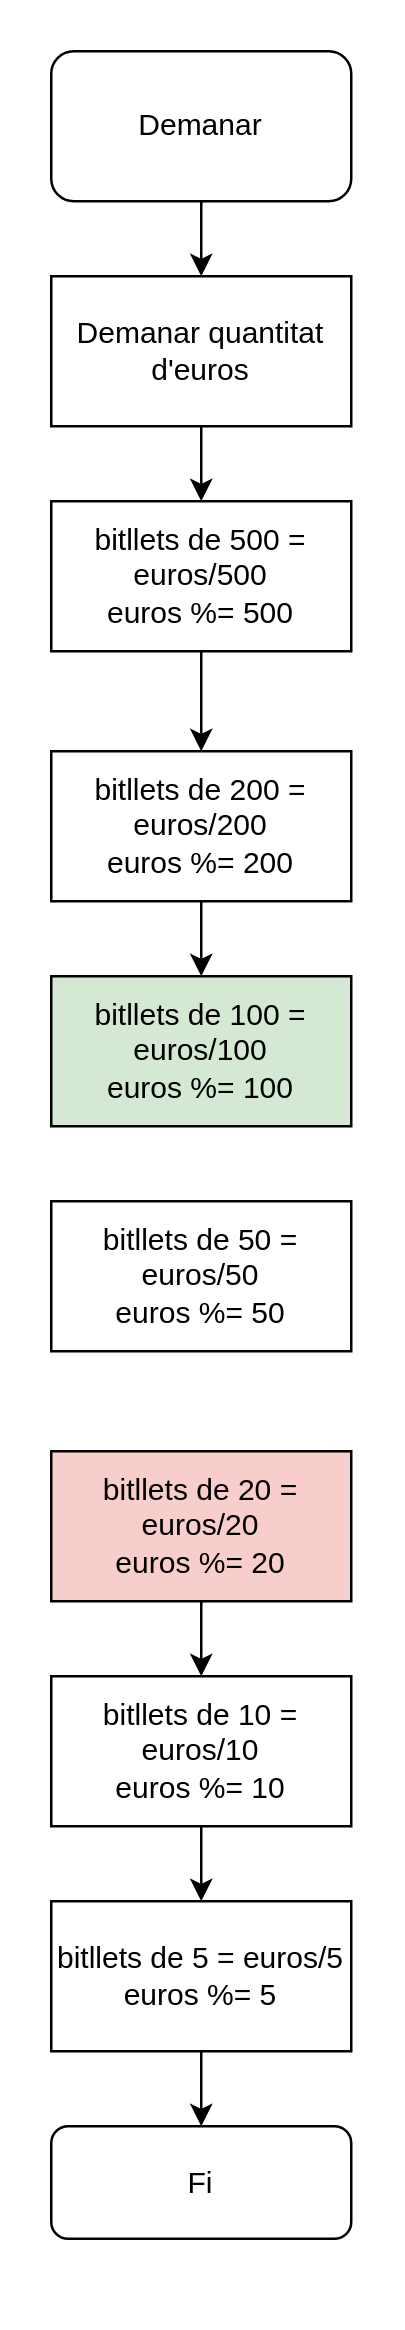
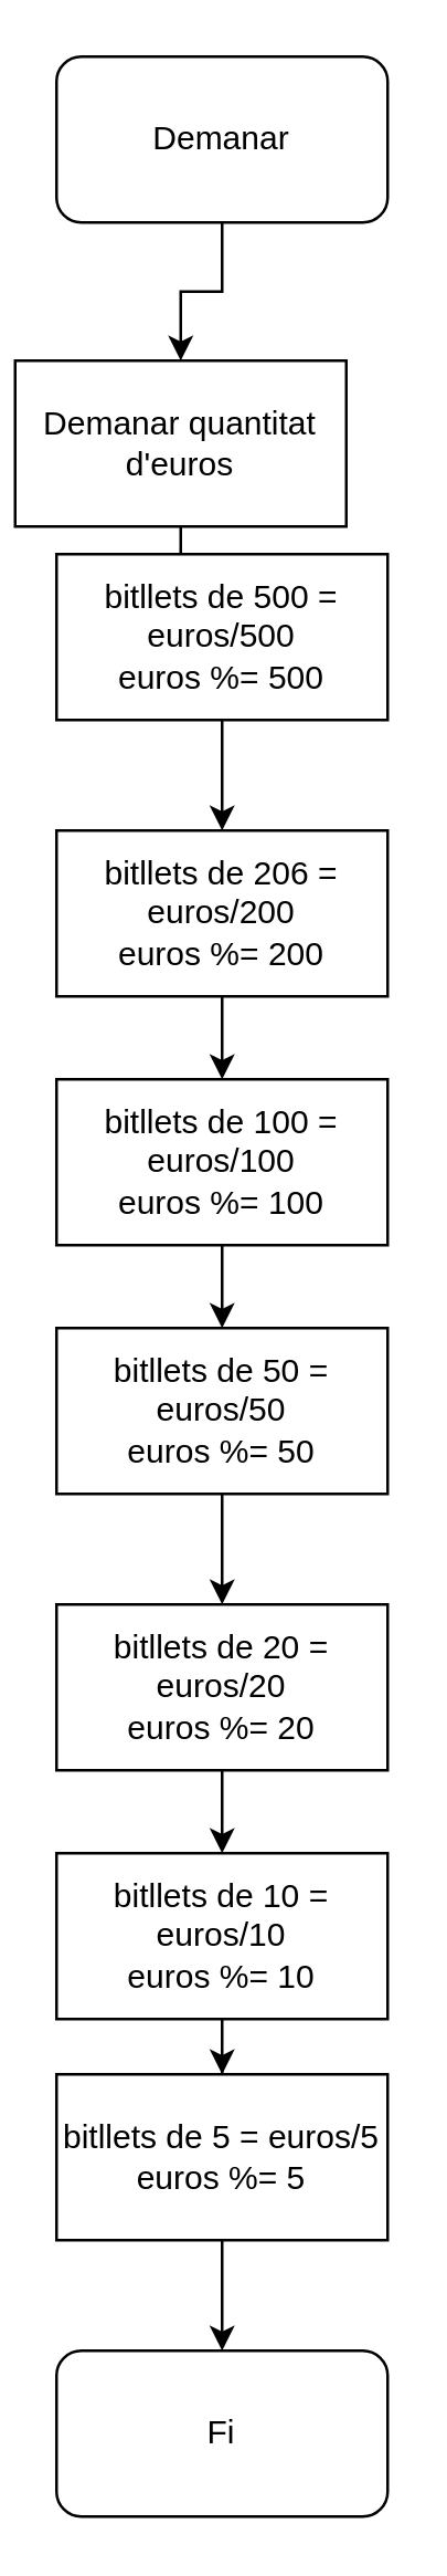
  <mxCell id="0" />
  <mxCell id="1" parent="0" />
  <mxCell id="2" style="edgeStyle=orthogonalEdgeStyle;rounded=0;orthogonalLoop=1;jettySize=auto;html=1;entryX=0.5;entryY=0;entryDx=0;entryDy=0;" parent="1" source="3" target="5" edge="1"><mxGeometry relative="1" as="geometry" /></mxCell>
  <mxCell id="3" value="&lt;div&gt;Demanar&lt;/div&gt;" style="rounded=1;whiteSpace=wrap;html=1;" parent="1" vertex="1"><mxGeometry x="20" width="120" height="60" as="geometry" y="20" /></mxCell>
  <mxCell id="4" value="" style="edgeStyle=orthogonalEdgeStyle;rounded=0;orthogonalLoop=1;jettySize=auto;html=1;entryX=0.5;entryY=0;entryDx=0;entryDy=0;" parent="1" source="5" target="8" edge="1"><mxGeometry relative="1" as="geometry"><mxPoint x="80" y="200" as="targetPoint" /></mxGeometry></mxCell>
- <mxCell id="5" value="Demanar quantitat d'euros" style="rounded=0;whiteSpace=wrap;html=1;" parent="1" vertex="1"><mxGeometry x="20" y="110" width="120" height="60" as="geometry" /></mxCell>
- <mxCell id="6" value="&lt;div&gt;Fi&lt;/div&gt;" style="rounded=1;whiteSpace=wrap;html=1;" vertex="1" parent="1"><mxGeometry x="20" y="850" width="120" height="45" as="geometry" /></mxCell>
+ <mxCell id="5" value="Demanar quantitat d'euros" style="rounded=0;whiteSpace=wrap;html=1;" parent="1" vertex="1"><mxGeometry x="5" y="130" width="120" height="60" as="geometry" /></mxCell>
+ <mxCell id="6" value="&lt;div&gt;Fi&lt;/div&gt;" style="rounded=1;whiteSpace=wrap;html=1;" vertex="1" parent="1"><mxGeometry x="20" y="850" width="120" height="60" as="geometry" /></mxCell>
  <mxCell id="7" value="" style="edgeStyle=orthogonalEdgeStyle;rounded=0;orthogonalLoop=1;jettySize=auto;html=1;" edge="1" parent="1" source="8" target="10"><mxGeometry relative="1" as="geometry" /></mxCell>
  <mxCell id="8" value="bitllets de 500 = euros/500&lt;br&gt;euros %= 500" style="rounded=0;whiteSpace=wrap;html=1;" vertex="1" parent="1"><mxGeometry x="20" y="200" width="120" height="60" as="geometry" /></mxCell>
  <mxCell id="9" value="" style="edgeStyle=orthogonalEdgeStyle;rounded=0;orthogonalLoop=1;jettySize=auto;html=1;" edge="1" parent="1" source="10" target="12"><mxGeometry relative="1" as="geometry" /></mxCell>
- <mxCell id="10" value="bitllets de 200 = euros/200&lt;br&gt;euros %= 200" style="rounded=0;whiteSpace=wrap;html=1;" vertex="1" parent="1"><mxGeometry x="20" y="300" width="120" height="60" as="geometry" /></mxCell>
- <mxCell id="12" value="bitllets de 100 = euros/100&lt;br&gt;euros %= 100" style="rounded=0;whiteSpace=wrap;html=1;fillColor=#d5e8d4;" vertex="1" parent="1"><mxGeometry x="20" y="390" width="120" height="60" as="geometry" /></mxCell>
+ <mxCell id="10" value="bitllets de 206 = euros/200&lt;br&gt;euros %= 200" style="rounded=0;whiteSpace=wrap;html=1;" vertex="1" parent="1"><mxGeometry x="20" y="300" width="120" height="60" as="geometry" /></mxCell>
+ <mxCell id="11" value="" style="edgeStyle=orthogonalEdgeStyle;rounded=0;orthogonalLoop=1;jettySize=auto;html=1;" edge="1" parent="1" source="12" target="14"><mxGeometry relative="1" as="geometry" /></mxCell>
+ <mxCell id="12" value="bitllets de 100 = euros/100&lt;br&gt;euros %= 100" style="rounded=0;whiteSpace=wrap;html=1;" vertex="1" parent="1"><mxGeometry x="20" y="390" width="120" height="60" as="geometry" /></mxCell>
+ <mxCell id="13" value="" style="edgeStyle=orthogonalEdgeStyle;rounded=0;orthogonalLoop=1;jettySize=auto;html=1;" edge="1" parent="1" source="14" target="16"><mxGeometry relative="1" as="geometry" /></mxCell>
  <mxCell id="14" value="bitllets de 50 = euros/50&lt;br&gt;euros %= 50" style="rounded=0;whiteSpace=wrap;html=1;" vertex="1" parent="1"><mxGeometry x="20" y="480" width="120" height="60" as="geometry" /></mxCell>
  <mxCell id="15" value="" style="edgeStyle=orthogonalEdgeStyle;rounded=0;orthogonalLoop=1;jettySize=auto;html=1;" edge="1" parent="1" source="16" target="18"><mxGeometry relative="1" as="geometry" /></mxCell>
- <mxCell id="16" value="bitllets de 20 = euros/20&lt;br&gt;euros %= 20" style="rounded=0;whiteSpace=wrap;html=1;fillColor=#f8cecc;" vertex="1" parent="1"><mxGeometry x="20" y="580" width="120" height="60" as="geometry" /></mxCell>
+ <mxCell id="16" value="bitllets de 20 = euros/20&lt;br&gt;euros %= 20" style="rounded=0;whiteSpace=wrap;html=1;" vertex="1" parent="1"><mxGeometry x="20" y="580" width="120" height="60" as="geometry" /></mxCell>
  <mxCell id="17" value="" style="edgeStyle=orthogonalEdgeStyle;rounded=0;orthogonalLoop=1;jettySize=auto;html=1;" edge="1" parent="1" source="18" target="20"><mxGeometry relative="1" as="geometry" /></mxCell>
  <mxCell id="18" value="bitllets de 10 = euros/10&lt;br&gt;euros %= 10" style="rounded=0;whiteSpace=wrap;html=1;" vertex="1" parent="1"><mxGeometry x="20" y="670" width="120" height="60" as="geometry" /></mxCell>
  <mxCell id="19" value="" style="edgeStyle=orthogonalEdgeStyle;rounded=0;orthogonalLoop=1;jettySize=auto;html=1;" edge="1" parent="1" source="20" target="6"><mxGeometry relative="1" as="geometry" /></mxCell>
- <mxCell id="20" value="bitllets de 5 = euros/5&lt;br&gt;euros %= 5" style="rounded=0;whiteSpace=wrap;html=1;" vertex="1" parent="1"><mxGeometry x="20" y="760" width="120" height="60" as="geometry" /></mxCell>
+ <mxCell id="20" value="bitllets de 5 = euros/5&lt;br&gt;euros %= 5" style="rounded=0;whiteSpace=wrap;html=1;" vertex="1" parent="1"><mxGeometry x="20" y="750" width="120" height="60" as="geometry" /></mxCell>
